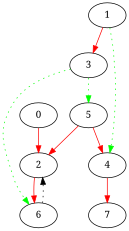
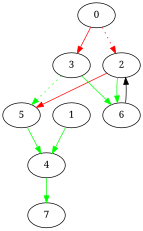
  digraph {
    fontname="Noto Serif"
    node [fontname="Noto Serif"]
    edge [color=red fontname="Noto Serif"]
    0
    2
    5
    6
    1
    4
    3
    7
-   0 -> 2
-   5 -> 2
-   2 -> 6
-   5 -> 4
-   6 -> 2 [color=black style=dotted]
-   1 -> 4 [color=green style=dotted]
-   1 -> 3
-   4 -> 7
+   0 -> 2 [style=dotted]
+   2 -> 5
+   2 -> 6 [color=green]
+   5 -> 4 [color=green]
+   6 -> 2 [color=black style=solid]
+   1 -> 4 [color=green style=solid]
+   0 -> 3
+   4 -> 7 [color=green]
    3 -> 5 [color=green style=dotted]
-   3 -> 6 [color=green style=dotted]
+   3 -> 6 [color=green style=solid]
  }
